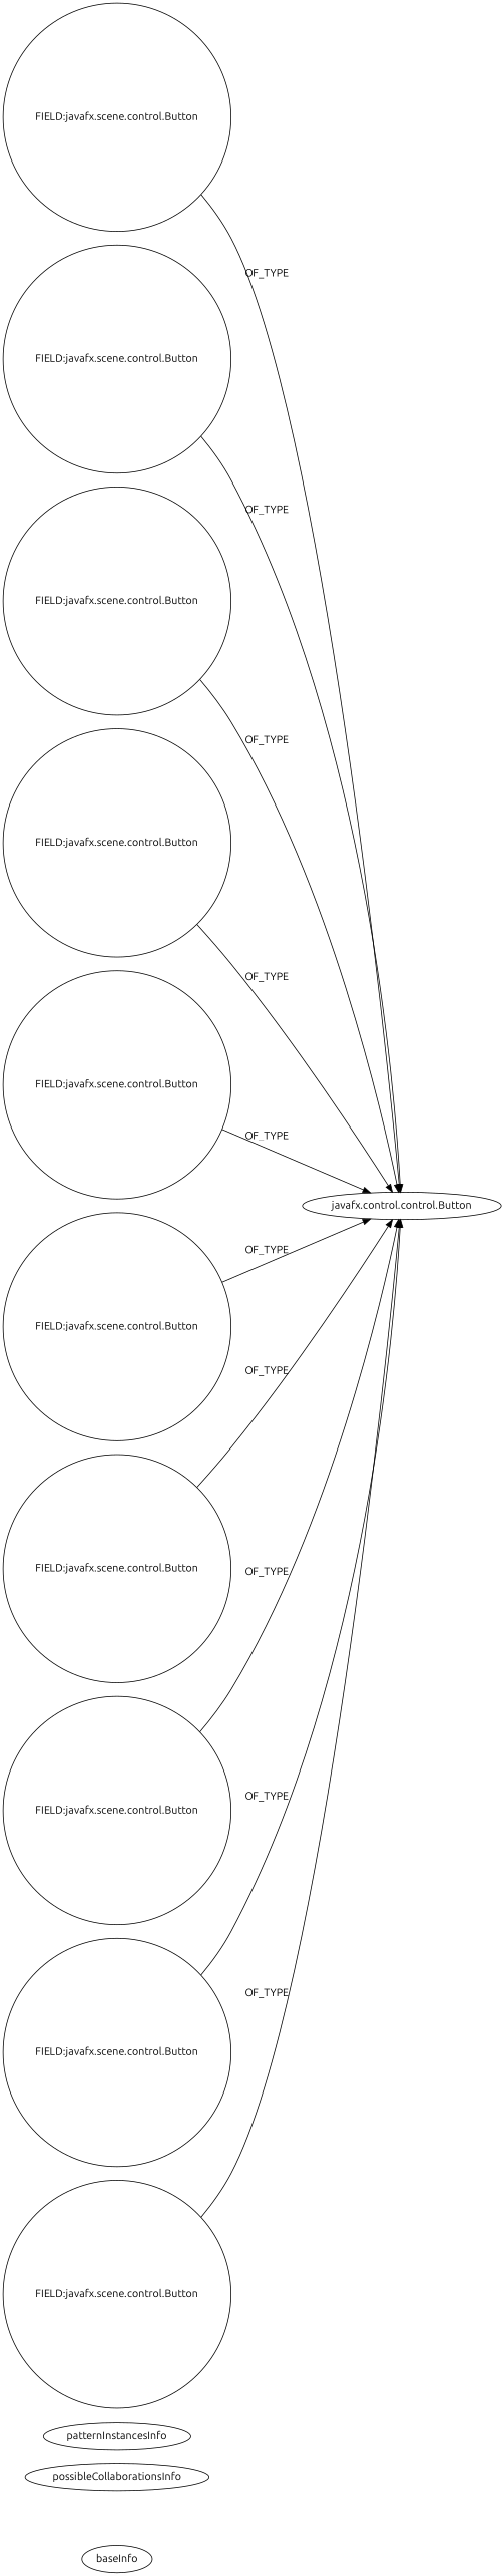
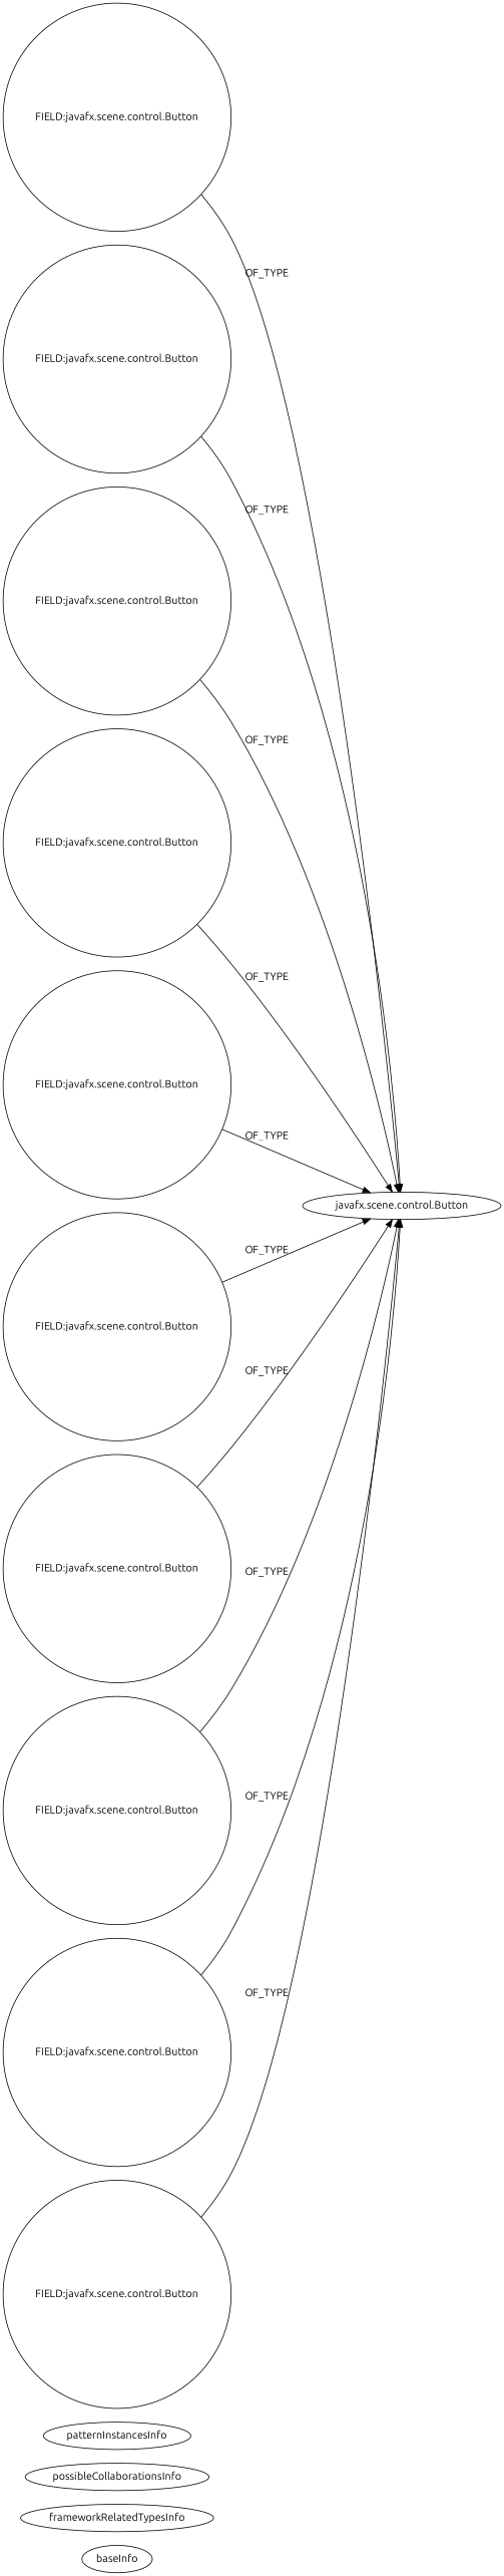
  digraph {
    fontname=Ubuntu
    rankdir=LR
    node [fontname=Ubuntu isFrameworkType=false vertexType=FIELD_DECLARATION shape=circle]
    edge [fontname=Ubuntu]
    baseInfo [category=pattern graphId=300 isAnonymous=false possibleRelation=false isFrameworkType="" vertexType="" shape=""]
+   frameworkRelatedTypesInfo [isFrameworkType="" vertexType="" shape=""]
    possibleCollaborationsInfo [isFrameworkType="" vertexType="" shape=""]
    patternInstancesInfo [0="hock323-eventManager~/hock323-eventManager/EventManager-master/src/eventManager/controller/pokerTournament/TournamentController.java~TournamentController~3009" 1="weltensturm-milca~/weltensturm-milca/milca-master/src/milca/GUI.java~GUI~4747" 2="candybibby-Snake~/candybibby-Snake/Snake-master/src/graphicsJavaFX/Controller.java~Controller~2239" 3="weltensturm-milca~/weltensturm-milca/milca-master/src/milca/GUIController.java~GUIController~4745" 4="iloop-kiosk-KIOSK-Project~/iloop-kiosk-KIOSK-Project/KIOSK-Project-master/src/oit/iloop/kiosk/kiosk_examination/ExaminationMainController.java~ExaminationMainController~3122" 5="dony1990-ProsDesktop~/dony1990-ProsDesktop/ProsDesktop-master/src/nicon/NiconDesktop/guifx/NiconNavigator/NavegadorController.java~NavegadorController~2563" 6="walker-clint-AIProj3~/walker-clint-AIProj3/AIProj3-master/src/application/GameBoardController.java~GameBoardController~4712" 7="Dahwar-Calculator~/Dahwar-Calculator/Calculator-master/src/fr/alsace/lacroix/calculator/SampleController.java~SampleController~308" 8="RomeoGolf-BC~/RomeoGolf-BC/BC-master/src/romeogolf/bc/MainController.java~MainController~1142" isFrameworkType="" vertexType="" shape=""]
-   n5 [label="javafx.control.control.Button" vertexType=FRAMEWORK_CLASS_TYPE shape=""]
+   n5 [label="javafx.scene.control.Button" vertexType=FRAMEWORK_CLASS_TYPE shape=""]
    n6 [label="FIELD:javafx.scene.control.Button"]
    n7 [label="FIELD:javafx.scene.control.Button"]
    n8 [label="FIELD:javafx.scene.control.Button"]
    n9 [label="FIELD:javafx.scene.control.Button"]
    n10 [label="FIELD:javafx.scene.control.Button"]
    n11 [label="FIELD:javafx.scene.control.Button"]
    n12 [label="FIELD:javafx.scene.control.Button"]
    n13 [label="FIELD:javafx.scene.control.Button"]
    n14 [label="FIELD:javafx.scene.control.Button"]
    n15 [label="FIELD:javafx.scene.control.Button"]
    n6 -> n5 [label=OF_TYPE]
    n7 -> n5 [label=OF_TYPE]
    n8 -> n5 [label=OF_TYPE]
    n9 -> n5 [label=OF_TYPE]
    n10 -> n5 [label=OF_TYPE]
    n11 -> n5 [label=OF_TYPE]
    n12 -> n5 [label=OF_TYPE]
    n13 -> n5 [label=OF_TYPE]
    n14 -> n5 [label=OF_TYPE]
    n15 -> n5 [label=OF_TYPE]
  }
